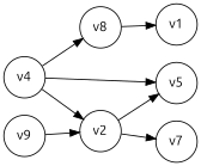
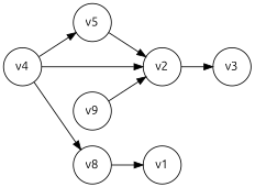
  digraph {
    fontname=Ubuntu
    rankdir=LR
    node [fontname=Ubuntu shape=circle]
    edge [fontname=Ubuntu]
    v4 [width=0.6]
    v5 [width=0.6]
    v8 [width=0.6]
    v2 [width=0.6]
    v1 [width=0.6]
-   v7 [width=0.6]
+   v7 [width=0.6 label=v3]
    n7 [label=v9 width=0.6]
    v4 -> v5
    v4 -> v8
    v4 -> v2
-   v2 -> v5
+   v5 -> v2
    v8 -> v1
    v2 -> v7
    n7 -> v2
  }
